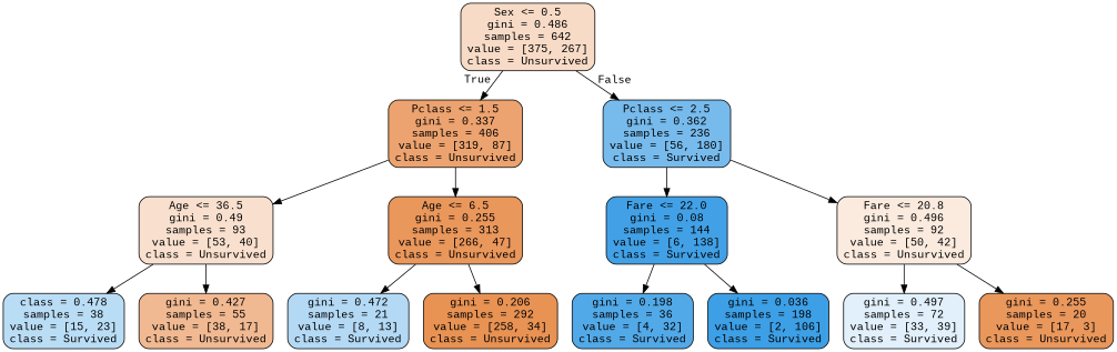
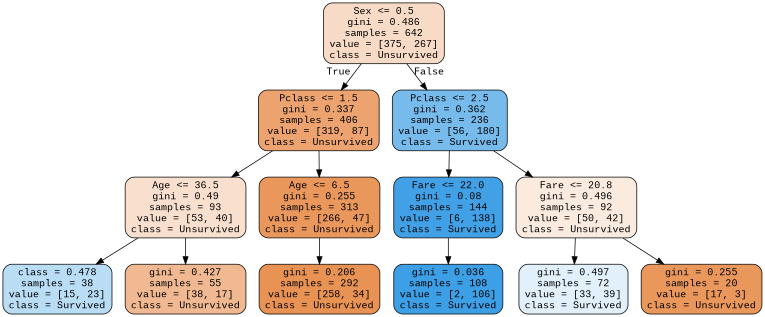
  digraph {
    fontname="Liberation Mono"
    node [color=black fillcolor="#ea975c" fontname="Liberation Mono" shape=box style="filled, rounded"]
    edge [fontname="Liberation Mono"]
    n1 [fillcolor="#f8dbc6" label="Sex <= 0.5\ngini = 0.486\nsamples = 642\nvalue = [375, 267]\nclass = Unsurvived"]
    n2 [fillcolor="#eca36f" label="Pclass <= 1.5\ngini = 0.337\nsamples = 406\nvalue = [319, 87]\nclass = Unsurvived"]
    n3 [fillcolor="#77bbed" label="Pclass <= 2.5\ngini = 0.362\nsamples = 236\nvalue = [56, 180]\nclass = Survived"]
    n4 [fillcolor="#f9e0ce" label="Age <= 36.5\ngini = 0.49\nsamples = 93\nvalue = [53, 40]\nclass = Unsurvived"]
    n5 [label="Age <= 6.5\ngini = 0.255\nsamples = 313\nvalue = [266, 47]\nclass = Unsurvived"]
    n6 [fillcolor="#42a1e6" label="Fare <= 22.0\ngini = 0.08\nsamples = 144\nvalue = [6, 138]\nclass = Survived"]
    n7 [fillcolor="#fbebdf" label="Fare <= 20.8\ngini = 0.496\nsamples = 92\nvalue = [50, 42]\nclass = Unsurvived"]
    n8 [fillcolor="#baddf6" label="class = 0.478\nsamples = 38\nvalue = [15, 23]\nclass = Survived"]
    n9 [fillcolor="#f1b992" label="gini = 0.427\nsamples = 55\nvalue = [38, 17]\nclass = Unsurvived"]
-   n10 [fillcolor="#b3d9f5" label="gini = 0.472\nsamples = 21\nvalue = [8, 13]\nclass = Survived"]
    n11 [fillcolor="#e89253" label="gini = 0.206\nsamples = 292\nvalue = [258, 34]\nclass = Unsurvived"]
-   n12 [fillcolor="#52a9e8" label="gini = 0.198\nsamples = 36\nvalue = [4, 32]\nclass = Survived"]
-   n13 [fillcolor="#3d9fe5" label="gini = 0.036\nsamples = 198\nvalue = [2, 106]\nclass = Survived"]
+   n13 [fillcolor="#3d9fe5" label="gini = 0.036\nsamples = 108\nvalue = [2, 106]\nclass = Survived"]
    n14 [fillcolor="#e1f0fb" label="gini = 0.497\nsamples = 72\nvalue = [33, 39]\nclass = Survived"]
    n15 [label="gini = 0.255\nsamples = 20\nvalue = [17, 3]\nclass = Unsurvived"]
    n1 -> n2 [headlabel=True labelangle=45 labeldistance=2.5]
    n1 -> n3 [headlabel=False labelangle=-45 labeldistance=2.5]
    n2 -> n4
    n2 -> n5
    n3 -> n6
    n3 -> n7
    n4 -> n8
    n4 -> n9
-   n5 -> n10
    n5 -> n11
-   n6 -> n12
    n6 -> n13
    n7 -> n14
    n7 -> n15
  }
